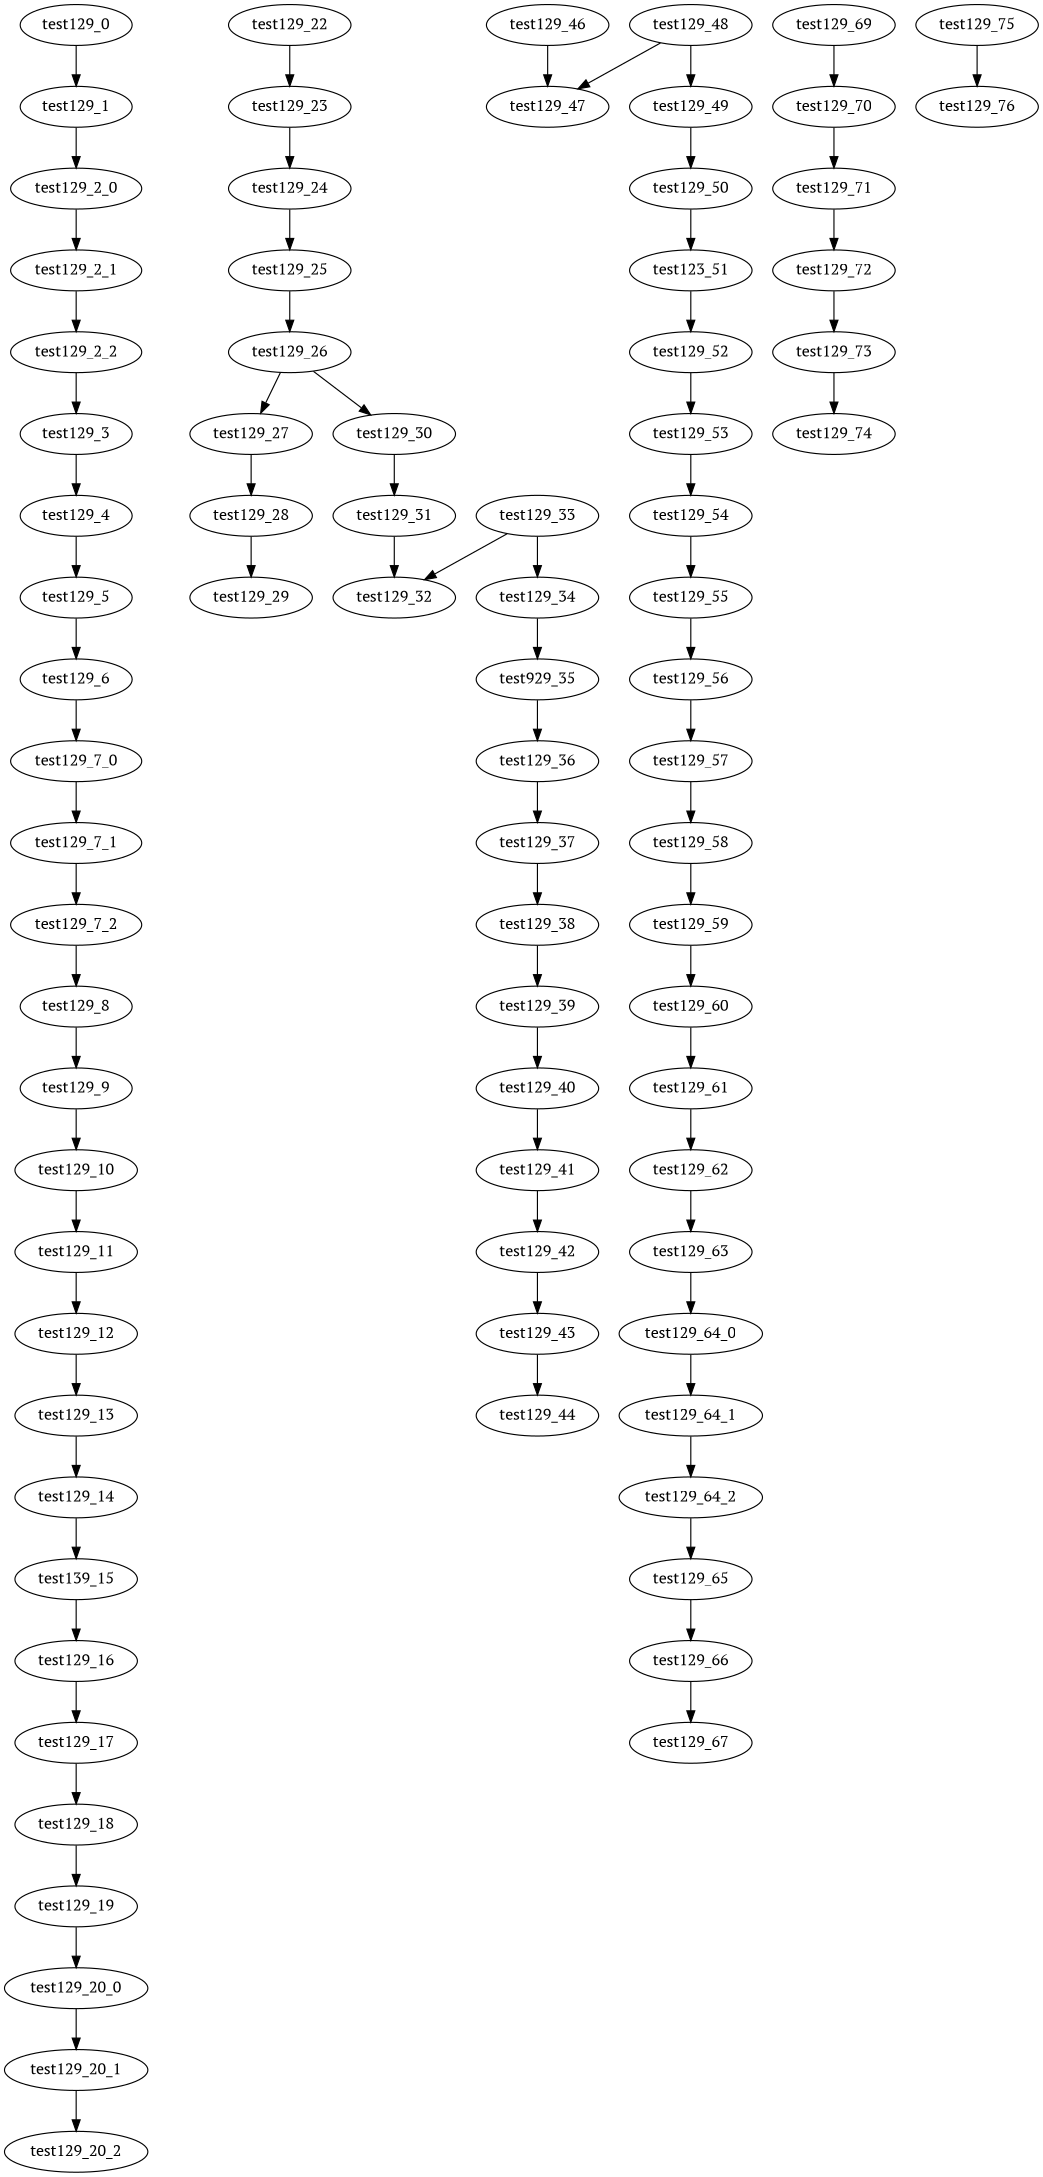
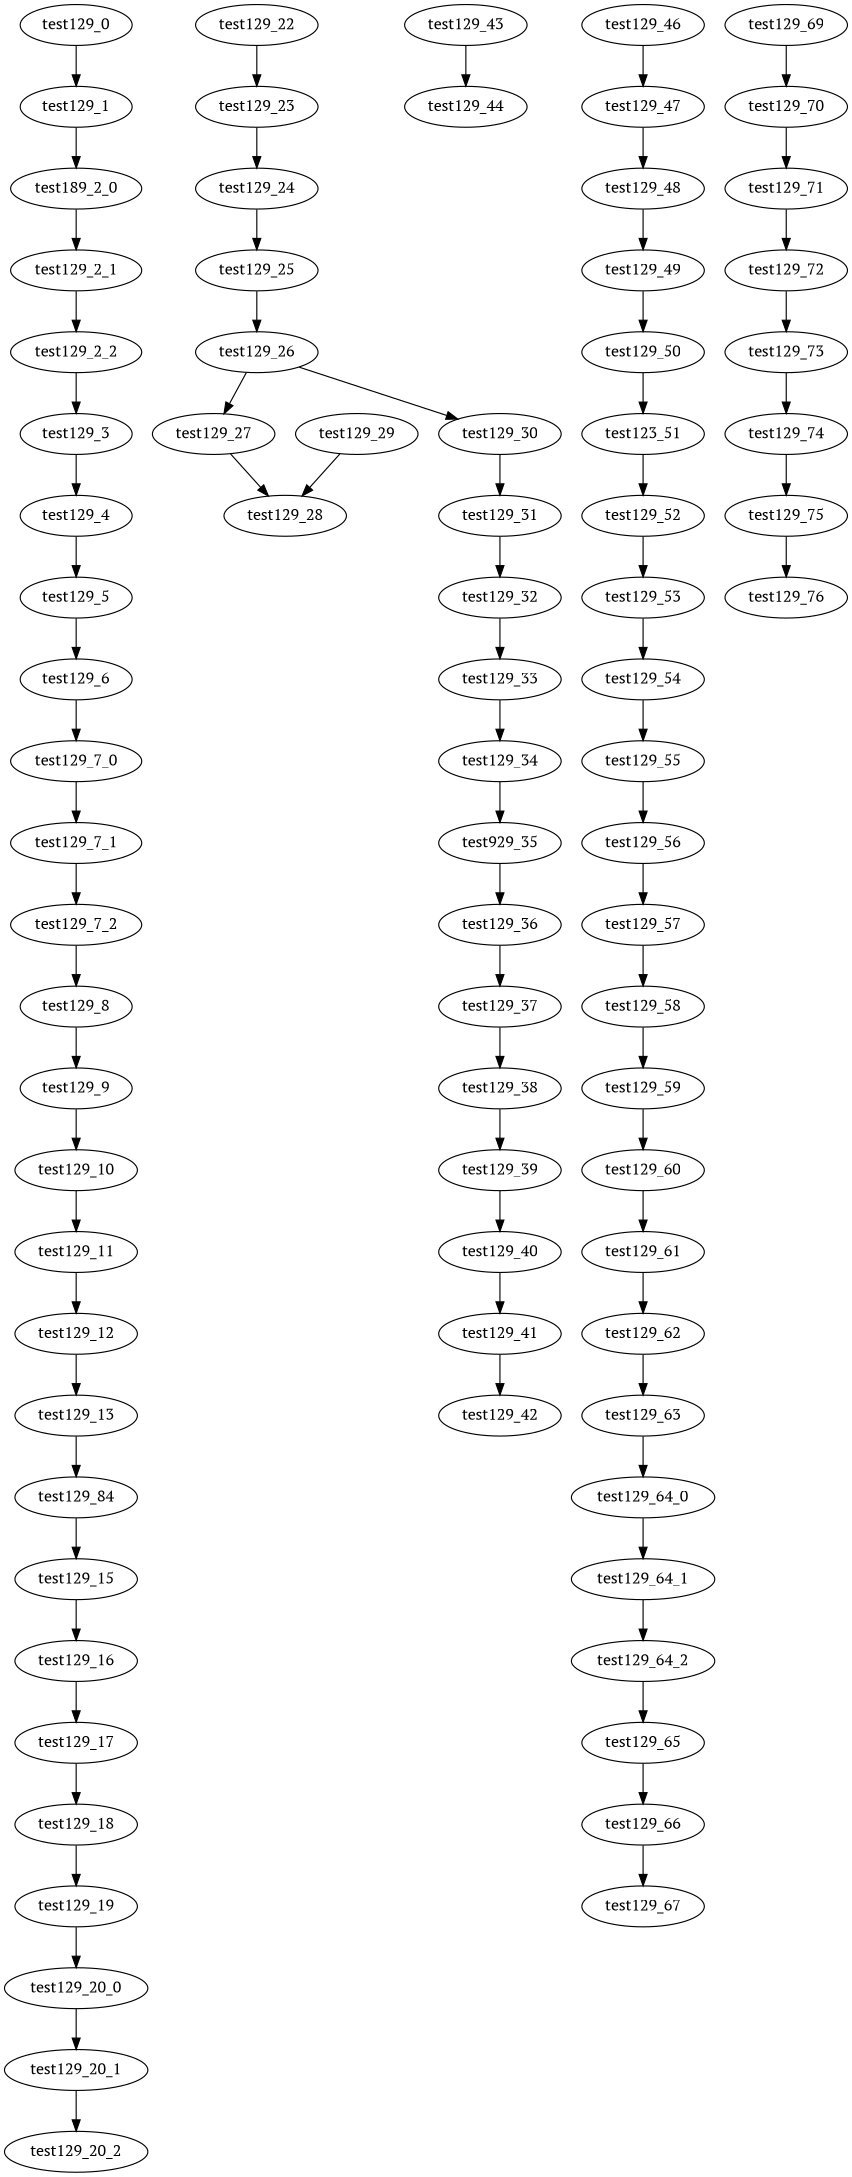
  digraph {
    fontname="PT Serif"
    node [fontname="PT Serif"]
    edge [fontname="PT Serif"]
    test129_0
    test129_1
-   test129_2_0
+   test129_2_0 [label=test189_2_0]
    test129_2_1
    test129_2_2
    test129_3
    test129_4
    test129_5
    test129_6
    test129_7_0
    test129_7_1
    test129_7_2
    test129_8
    test129_9
    test129_10
    test129_11
    test129_12
    test129_13
-   test129_14
-   test129_15 [label=test139_15]
+   test129_14 [label=test129_84]
+   test129_15
    test129_16
    test129_17
    test129_18
    test129_19
    test129_20_0
    test129_20_1
    test129_20_2
    test129_22
    test129_23
    test129_24
    test129_25
    test129_26
    test129_27
    test129_30
    test129_28
    test129_29
    test129_31
    test129_32
    test129_33
    test129_34
    n41 [label=test929_35]
    test129_36
    test129_37
    test129_38
    test129_39
    test129_40
    test129_41
    test129_42
    test129_43
    test129_44
    test129_46
    test129_47
    test129_48
    test129_49
    test129_50
    n56 [label=test123_51]
    test129_52
    test129_53
    test129_54
    test129_55
    test129_56
    test129_57
    test129_58
    test129_59
    test129_60
    test129_61
    test129_62
    test129_63
    test129_64_0
    test129_64_1
    test129_64_2
    test129_65
    test129_66
    test129_67
    test129_69
    test129_70
    test129_71
    test129_72
    test129_73
    test129_74
    test129_75
    test129_76
    test129_0 -> test129_1
    test129_1 -> test129_2_0
    test129_2_0 -> test129_2_1
    test129_2_1 -> test129_2_2
    test129_2_2 -> test129_3
    test129_3 -> test129_4
    test129_4 -> test129_5
    test129_5 -> test129_6
    test129_6 -> test129_7_0
    test129_7_0 -> test129_7_1
    test129_7_1 -> test129_7_2
    test129_7_2 -> test129_8
    test129_8 -> test129_9
    test129_9 -> test129_10
    test129_10 -> test129_11
    test129_11 -> test129_12
    test129_12 -> test129_13
    test129_13 -> test129_14
    test129_14 -> test129_15
    test129_15 -> test129_16
    test129_16 -> test129_17
    test129_17 -> test129_18
    test129_18 -> test129_19
    test129_19 -> test129_20_0
    test129_20_0 -> test129_20_1
    test129_20_1 -> test129_20_2
    test129_22 -> test129_23
    test129_23 -> test129_24
    test129_24 -> test129_25
    test129_25 -> test129_26
    test129_26 -> test129_27
    test129_26 -> test129_30
    test129_27 -> test129_28
    test129_30 -> test129_31
-   test129_28 -> test129_29
+   test129_29 -> test129_28
    test129_31 -> test129_32
-   test129_33 -> test129_32
+   test129_32 -> test129_33
    test129_33 -> test129_34
    test129_34 -> n41
    n41 -> test129_36
    test129_36 -> test129_37
    test129_37 -> test129_38
    test129_38 -> test129_39
    test129_39 -> test129_40
    test129_40 -> test129_41
    test129_41 -> test129_42
-   test129_42 -> test129_43
    test129_43 -> test129_44
    test129_46 -> test129_47
-   test129_48 -> test129_47
+   test129_47 -> test129_48
    test129_48 -> test129_49
    test129_49 -> test129_50
    test129_50 -> n56
    n56 -> test129_52
    test129_52 -> test129_53
    test129_53 -> test129_54
    test129_54 -> test129_55
    test129_55 -> test129_56
    test129_56 -> test129_57
    test129_57 -> test129_58
    test129_58 -> test129_59
    test129_59 -> test129_60
    test129_60 -> test129_61
    test129_61 -> test129_62
    test129_62 -> test129_63
    test129_63 -> test129_64_0
    test129_64_0 -> test129_64_1
    test129_64_1 -> test129_64_2
    test129_64_2 -> test129_65
    test129_65 -> test129_66
    test129_66 -> test129_67
    test129_69 -> test129_70
    test129_70 -> test129_71
    test129_71 -> test129_72
    test129_72 -> test129_73
    test129_73 -> test129_74
+   test129_74 -> test129_75
    test129_75 -> test129_76
  }
